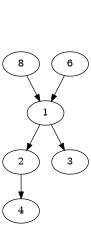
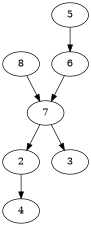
  digraph {
    n1 [label=8]
-   n2 [label=1]
+   n2 [label=7]
    n3 [label=2]
    n4 [label=3]
    n5 [label=4]
    n6 [label=6]
+   n7 [label=5]
    n1 -> n2
    n2 -> n3
    n2 -> n4
    n3 -> n5
    n6 -> n2
+   n7 -> n6
  }
